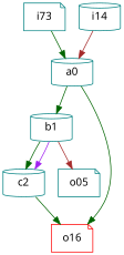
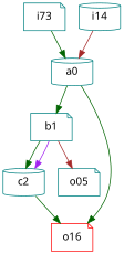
  digraph {
    fontname="Noto Sans"
    node [color=teal fontname="Noto Sans" input=-1 output=-1 shape=note]
    edge [color=darkgreen fontname="Noto Sans"]
    n1 [label=a0 shape=cylinder]
-   n2 [label=b1 shape=cylinder]
+   n2 [label=b1]
    n3 [color=red label=o16 output=1]
    n4 [label=c2 shape=cylinder]
    n5 [label=o05 output=0]
    n6 [input=0 label=i73]
    n7 [input=1 label=i14 shape=cylinder]
    n1 -> n2
    n1 -> n3
    n2 -> n4
    n2 -> n4 [color=purple]
    n2 -> n5 [color=brown]
    n4 -> n3
    n6 -> n1
    n7 -> n1 [color=brown]
  }
